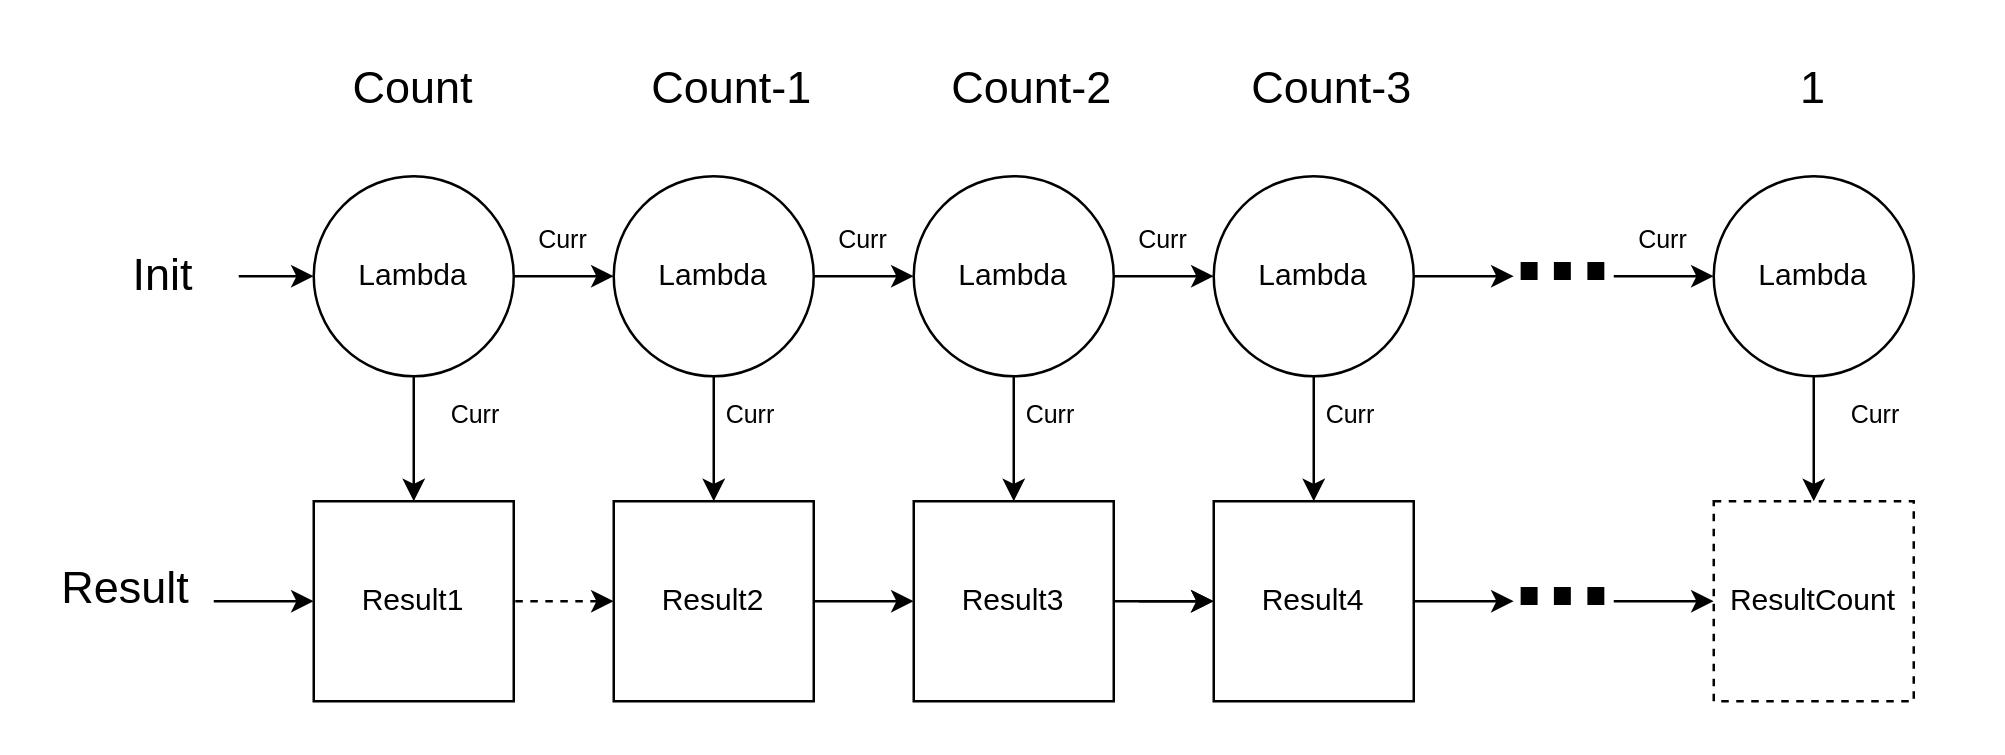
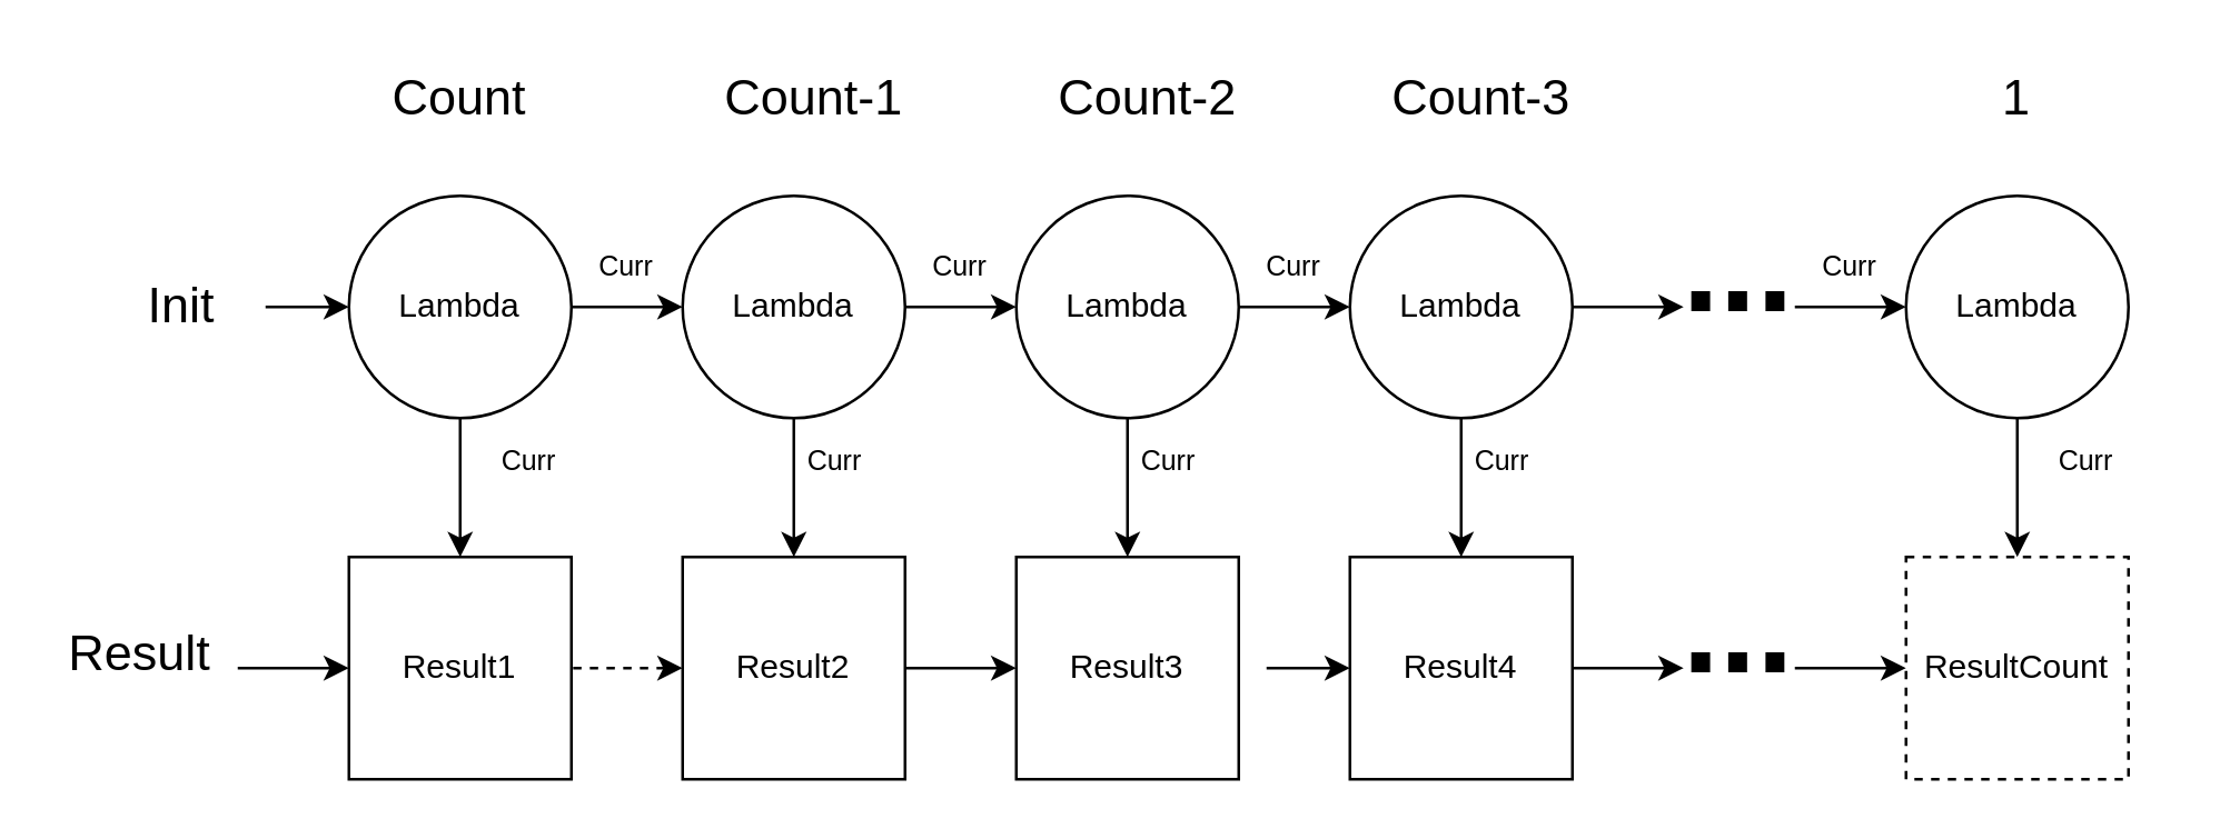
  <mxCell id="0" />
  <mxCell id="1" parent="0" />
  <mxCell id="2" style="edgeStyle=orthogonalEdgeStyle;rounded=0;orthogonalLoop=1;jettySize=auto;html=1;exitX=0;exitY=0.5;exitDx=0;exitDy=0;startArrow=classic;startFill=1;endArrow=none;endFill=0;" parent="1" source="3" edge="1"><mxGeometry relative="1" as="geometry"><mxPoint x="85" y="240" as="targetPoint" /></mxGeometry></mxCell>
  <mxCell id="3" value="Result1" style="whiteSpace=wrap;html=1;aspect=fixed;" parent="1" vertex="1"><mxGeometry x="125" y="200" width="80" height="80" as="geometry" /></mxCell>
  <mxCell id="4" style="edgeStyle=orthogonalEdgeStyle;rounded=0;orthogonalLoop=1;jettySize=auto;html=1;exitX=0;exitY=0.5;exitDx=0;exitDy=0;entryX=1;entryY=0.5;entryDx=0;entryDy=0;startArrow=classic;startFill=1;endArrow=none;endFill=0;dashed=1;" parent="1" source="5" target="3" edge="1"><mxGeometry relative="1" as="geometry" /></mxCell>
  <mxCell id="5" value="Result2" style="whiteSpace=wrap;html=1;aspect=fixed;" parent="1" vertex="1"><mxGeometry x="245" y="200" width="80" height="80" as="geometry" /></mxCell>
  <mxCell id="6" style="edgeStyle=orthogonalEdgeStyle;rounded=0;orthogonalLoop=1;jettySize=auto;html=1;exitX=0;exitY=0.5;exitDx=0;exitDy=0;entryX=1;entryY=0.5;entryDx=0;entryDy=0;startArrow=classic;startFill=1;endArrow=none;endFill=0;" parent="1" source="8" target="5" edge="1"><mxGeometry relative="1" as="geometry" /></mxCell>
- <mxCell id="7" value="" style="edgeStyle=orthogonalEdgeStyle;rounded=0;orthogonalLoop=1;jettySize=auto;html=1;startArrow=none;startFill=0;endArrow=classic;endFill=1;" parent="1" source="8" target="11" edge="1"><mxGeometry relative="1" as="geometry" /></mxCell>
  <mxCell id="8" value="Result3" style="whiteSpace=wrap;html=1;aspect=fixed;" parent="1" vertex="1"><mxGeometry x="365" y="200" width="80" height="80" as="geometry" /></mxCell>
  <mxCell id="9" style="edgeStyle=orthogonalEdgeStyle;rounded=0;orthogonalLoop=1;jettySize=auto;html=1;exitX=0;exitY=0.5;exitDx=0;exitDy=0;startArrow=classic;startFill=1;endArrow=none;endFill=0;" parent="1" source="11" edge="1"><mxGeometry relative="1" as="geometry"><mxPoint x="455" y="240" as="targetPoint" /></mxGeometry></mxCell>
  <mxCell id="10" style="edgeStyle=orthogonalEdgeStyle;rounded=0;orthogonalLoop=1;jettySize=auto;html=1;exitX=1;exitY=0.5;exitDx=0;exitDy=0;startArrow=none;startFill=0;endArrow=classic;endFill=1;" parent="1" source="11" edge="1"><mxGeometry relative="1" as="geometry"><mxPoint x="605" y="240" as="targetPoint" /></mxGeometry></mxCell>
  <mxCell id="11" value="Result4" style="whiteSpace=wrap;html=1;aspect=fixed;" parent="1" vertex="1"><mxGeometry x="485" y="200" width="80" height="80" as="geometry" /></mxCell>
  <mxCell id="12" style="edgeStyle=orthogonalEdgeStyle;rounded=0;orthogonalLoop=1;jettySize=auto;html=1;exitX=0;exitY=0.5;exitDx=0;exitDy=0;startArrow=classic;startFill=1;endArrow=none;endFill=0;" parent="1" source="13" edge="1"><mxGeometry relative="1" as="geometry"><mxPoint x="645" y="240" as="targetPoint" /></mxGeometry></mxCell>
  <mxCell id="13" value="ResultCount" style="whiteSpace=wrap;html=1;aspect=fixed;dashed=1;" parent="1" vertex="1"><mxGeometry x="685" y="200" width="80" height="80" as="geometry" /></mxCell>
  <mxCell id="14" value="&lt;b&gt;&lt;font style=&quot;font-size: 48px&quot;&gt;...&lt;/font&gt;&lt;/b&gt;" style="text;html=1;strokeColor=none;fillColor=none;align=center;verticalAlign=middle;whiteSpace=wrap;rounded=0;" parent="1" vertex="1"><mxGeometry x="595" y="210" width="60" height="30" as="geometry" /></mxCell>
  <mxCell id="15" style="edgeStyle=orthogonalEdgeStyle;rounded=0;orthogonalLoop=1;jettySize=auto;html=1;exitX=1;exitY=0.5;exitDx=0;exitDy=0;entryX=0;entryY=0.5;entryDx=0;entryDy=0;startArrow=none;startFill=0;endArrow=classic;endFill=1;" parent="1" source="17" target="20" edge="1"><mxGeometry relative="1" as="geometry" /></mxCell>
  <mxCell id="16" value="" style="edgeStyle=orthogonalEdgeStyle;rounded=0;orthogonalLoop=1;jettySize=auto;html=1;" parent="1" source="17" target="3" edge="1"><mxGeometry relative="1" as="geometry" /></mxCell>
  <mxCell id="17" value="Lambda" style="ellipse;whiteSpace=wrap;html=1;aspect=fixed;" parent="1" vertex="1"><mxGeometry x="125" y="70" width="80" height="80" as="geometry" /></mxCell>
  <mxCell id="18" style="edgeStyle=orthogonalEdgeStyle;rounded=0;orthogonalLoop=1;jettySize=auto;html=1;exitX=1;exitY=0.5;exitDx=0;exitDy=0;entryX=0;entryY=0.5;entryDx=0;entryDy=0;startArrow=none;startFill=0;endArrow=classic;endFill=1;" parent="1" source="20" target="23" edge="1"><mxGeometry relative="1" as="geometry" /></mxCell>
  <mxCell id="19" value="" style="edgeStyle=orthogonalEdgeStyle;rounded=0;orthogonalLoop=1;jettySize=auto;html=1;" parent="1" source="20" target="5" edge="1"><mxGeometry relative="1" as="geometry" /></mxCell>
  <mxCell id="20" value="Lambda" style="ellipse;whiteSpace=wrap;html=1;aspect=fixed;" parent="1" vertex="1"><mxGeometry x="245" y="70" width="80" height="80" as="geometry" /></mxCell>
  <mxCell id="21" style="edgeStyle=orthogonalEdgeStyle;rounded=0;orthogonalLoop=1;jettySize=auto;html=1;exitX=1;exitY=0.5;exitDx=0;exitDy=0;entryX=0;entryY=0.5;entryDx=0;entryDy=0;startArrow=none;startFill=0;endArrow=classic;endFill=1;" parent="1" source="23" target="26" edge="1"><mxGeometry relative="1" as="geometry" /></mxCell>
  <mxCell id="22" value="" style="edgeStyle=orthogonalEdgeStyle;rounded=0;orthogonalLoop=1;jettySize=auto;html=1;" parent="1" source="23" target="8" edge="1"><mxGeometry relative="1" as="geometry" /></mxCell>
  <mxCell id="23" value="Lambda" style="ellipse;whiteSpace=wrap;html=1;aspect=fixed;" parent="1" vertex="1"><mxGeometry x="365" y="70" width="80" height="80" as="geometry" /></mxCell>
  <mxCell id="24" style="edgeStyle=orthogonalEdgeStyle;rounded=0;orthogonalLoop=1;jettySize=auto;html=1;exitX=1;exitY=0.5;exitDx=0;exitDy=0;startArrow=none;startFill=0;endArrow=classic;endFill=1;" parent="1" source="26" edge="1"><mxGeometry relative="1" as="geometry"><mxPoint x="605" y="110" as="targetPoint" /></mxGeometry></mxCell>
  <mxCell id="25" value="" style="edgeStyle=orthogonalEdgeStyle;rounded=0;orthogonalLoop=1;jettySize=auto;html=1;" parent="1" source="26" target="11" edge="1"><mxGeometry relative="1" as="geometry" /></mxCell>
  <mxCell id="26" value="Lambda" style="ellipse;whiteSpace=wrap;html=1;aspect=fixed;" parent="1" vertex="1"><mxGeometry x="485" y="70" width="80" height="80" as="geometry" /></mxCell>
  <mxCell id="27" style="edgeStyle=orthogonalEdgeStyle;rounded=0;orthogonalLoop=1;jettySize=auto;html=1;exitX=0;exitY=0.5;exitDx=0;exitDy=0;startArrow=classic;startFill=1;endArrow=none;endFill=0;" parent="1" source="29" edge="1"><mxGeometry relative="1" as="geometry"><mxPoint x="645" y="110" as="targetPoint" /></mxGeometry></mxCell>
  <mxCell id="28" value="" style="edgeStyle=orthogonalEdgeStyle;rounded=0;orthogonalLoop=1;jettySize=auto;html=1;" parent="1" source="29" target="13" edge="1"><mxGeometry relative="1" as="geometry" /></mxCell>
  <mxCell id="29" value="Lambda" style="ellipse;whiteSpace=wrap;html=1;aspect=fixed;" parent="1" vertex="1"><mxGeometry x="685" y="70" width="80" height="80" as="geometry" /></mxCell>
  <mxCell id="30" value="" style="edgeStyle=orthogonalEdgeStyle;rounded=0;orthogonalLoop=1;jettySize=auto;html=1;startArrow=none;startFill=0;endArrow=classic;endFill=1;" parent="1" source="31" target="17" edge="1"><mxGeometry relative="1" as="geometry" /></mxCell>
  <mxCell id="31" value="&lt;font style=&quot;font-size: 18px&quot;&gt;Init&lt;/font&gt;" style="text;html=1;strokeColor=none;fillColor=none;align=center;verticalAlign=middle;whiteSpace=wrap;rounded=0;" parent="1" vertex="1"><mxGeometry x="35" y="95" width="60" height="30" as="geometry" /></mxCell>
  <mxCell id="32" value="&lt;b&gt;&lt;font style=&quot;font-size: 48px&quot;&gt;...&lt;/font&gt;&lt;/b&gt;" style="text;html=1;strokeColor=none;fillColor=none;align=center;verticalAlign=middle;whiteSpace=wrap;rounded=0;" parent="1" vertex="1"><mxGeometry x="595" y="80" width="60" height="30" as="geometry" /></mxCell>
  <mxCell id="33" value="&lt;font style=&quot;font-size: 18px&quot;&gt;Result&lt;/font&gt;" style="text;html=1;strokeColor=none;fillColor=none;align=center;verticalAlign=middle;whiteSpace=wrap;rounded=0;" parent="1" vertex="1"><mxGeometry x="20" y="220" width="60" height="30" as="geometry" /></mxCell>
  <mxCell id="34" value="&lt;font style=&quot;font-size: 18px&quot;&gt;Count&lt;/font&gt;" style="text;html=1;strokeColor=none;fillColor=none;align=center;verticalAlign=middle;whiteSpace=wrap;rounded=0;" parent="1" vertex="1"><mxGeometry x="135" y="20" width="60" height="30" as="geometry" /></mxCell>
  <mxCell id="35" value="&lt;font style=&quot;font-size: 18px&quot;&gt;Count-1&lt;/font&gt;" style="text;html=1;strokeColor=none;fillColor=none;align=center;verticalAlign=middle;whiteSpace=wrap;rounded=0;" parent="1" vertex="1"><mxGeometry x="255" y="20" width="75" height="30" as="geometry" /></mxCell>
  <mxCell id="36" value="&lt;font style=&quot;font-size: 18px&quot;&gt;Count-2&lt;/font&gt;" style="text;html=1;strokeColor=none;fillColor=none;align=center;verticalAlign=middle;whiteSpace=wrap;rounded=0;" parent="1" vertex="1"><mxGeometry x="375" y="20" width="75" height="30" as="geometry" /></mxCell>
  <mxCell id="37" value="&lt;font style=&quot;font-size: 18px&quot;&gt;Count-3&lt;/font&gt;" style="text;html=1;strokeColor=none;fillColor=none;align=center;verticalAlign=middle;whiteSpace=wrap;rounded=0;" parent="1" vertex="1"><mxGeometry x="495" y="20" width="75" height="30" as="geometry" /></mxCell>
  <mxCell id="38" value="&lt;font style=&quot;font-size: 18px&quot;&gt;1&lt;/font&gt;" style="text;html=1;strokeColor=none;fillColor=none;align=center;verticalAlign=middle;whiteSpace=wrap;rounded=0;" parent="1" vertex="1"><mxGeometry x="695" y="20" width="60" height="30" as="geometry" /></mxCell>
  <mxCell id="39" value="&lt;font style=&quot;font-size: 10px&quot;&gt;Curr&lt;/font&gt;" style="text;html=1;strokeColor=none;fillColor=none;align=center;verticalAlign=middle;whiteSpace=wrap;rounded=0;fontSize=10;" vertex="1" parent="1"><mxGeometry x="195" y="80" width="60" height="30" as="geometry" /></mxCell>
  <mxCell id="40" value="&lt;font style=&quot;font-size: 10px&quot;&gt;Curr&lt;/font&gt;" style="text;html=1;strokeColor=none;fillColor=none;align=center;verticalAlign=middle;whiteSpace=wrap;rounded=0;fontSize=10;" vertex="1" parent="1"><mxGeometry x="315" y="80" width="60" height="30" as="geometry" /></mxCell>
  <mxCell id="41" value="&lt;font style=&quot;font-size: 10px&quot;&gt;Curr&lt;/font&gt;" style="text;html=1;strokeColor=none;fillColor=none;align=center;verticalAlign=middle;whiteSpace=wrap;rounded=0;fontSize=10;" vertex="1" parent="1"><mxGeometry x="635" y="80" width="60" height="30" as="geometry" /></mxCell>
  <mxCell id="42" value="&lt;font style=&quot;font-size: 10px&quot;&gt;Curr&lt;/font&gt;" style="text;html=1;strokeColor=none;fillColor=none;align=center;verticalAlign=middle;whiteSpace=wrap;rounded=0;fontSize=10;" vertex="1" parent="1"><mxGeometry x="435" y="80" width="60" height="30" as="geometry" /></mxCell>
  <mxCell id="43" value="&lt;font style=&quot;font-size: 10px&quot;&gt;Curr&lt;/font&gt;" style="text;html=1;strokeColor=none;fillColor=none;align=center;verticalAlign=middle;whiteSpace=wrap;rounded=0;fontSize=10;" vertex="1" parent="1"><mxGeometry x="160" y="150" width="60" height="30" as="geometry" /></mxCell>
  <mxCell id="44" value="&lt;font style=&quot;font-size: 10px&quot;&gt;Curr&lt;/font&gt;" style="text;html=1;strokeColor=none;fillColor=none;align=center;verticalAlign=middle;whiteSpace=wrap;rounded=0;fontSize=10;" vertex="1" parent="1"><mxGeometry x="270" y="150" width="60" height="30" as="geometry" /></mxCell>
  <mxCell id="45" value="&lt;font style=&quot;font-size: 10px&quot;&gt;Curr&lt;/font&gt;" style="text;html=1;strokeColor=none;fillColor=none;align=center;verticalAlign=middle;whiteSpace=wrap;rounded=0;fontSize=10;" vertex="1" parent="1"><mxGeometry x="390" y="150" width="60" height="30" as="geometry" /></mxCell>
  <mxCell id="46" value="&lt;font style=&quot;font-size: 10px&quot;&gt;Curr&lt;/font&gt;" style="text;html=1;strokeColor=none;fillColor=none;align=center;verticalAlign=middle;whiteSpace=wrap;rounded=0;fontSize=10;" vertex="1" parent="1"><mxGeometry x="510" y="150" width="60" height="30" as="geometry" /></mxCell>
  <mxCell id="47" value="&lt;font style=&quot;font-size: 10px&quot;&gt;Curr&lt;/font&gt;" style="text;html=1;strokeColor=none;fillColor=none;align=center;verticalAlign=middle;whiteSpace=wrap;rounded=0;fontSize=10;" vertex="1" parent="1"><mxGeometry x="720" y="150" width="60" height="30" as="geometry" /></mxCell>
